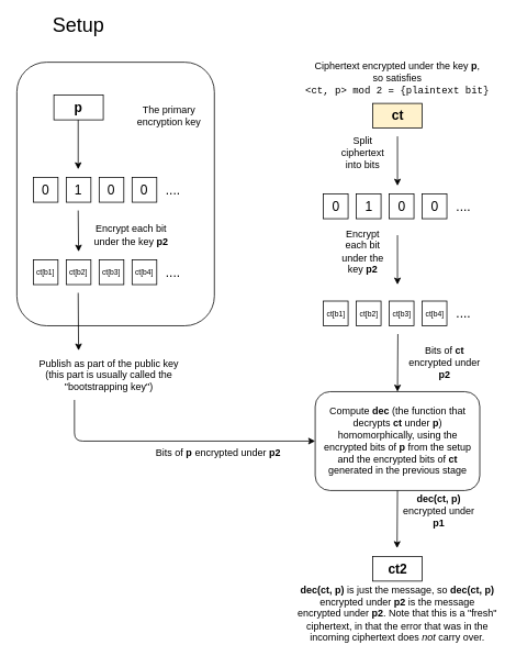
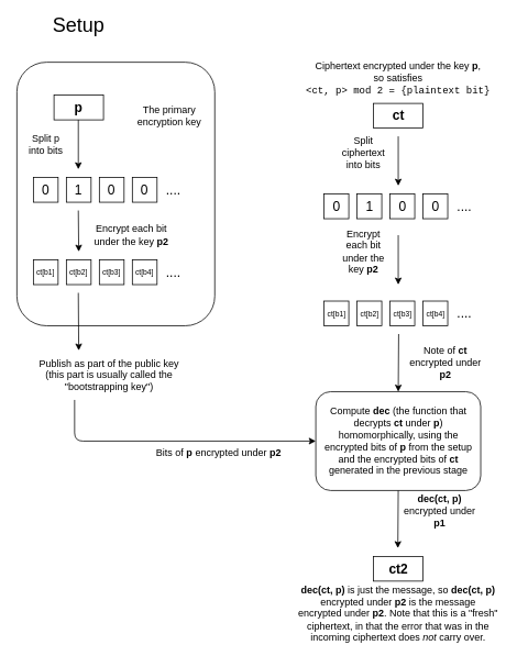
  <mxCell id="0" />
  <mxCell id="1" parent="0" />
- <mxCell id="2" value="&lt;b&gt;&lt;font style=&quot;font-size: 16px&quot;&gt;ct&lt;/font&gt;&lt;/b&gt;" style="rounded=0;whiteSpace=wrap;html=1;fontSize=16;fillColor=#fff2cc;" vertex="1" parent="1"><mxGeometry x="452.5" y="125" width="60" height="30" as="geometry" /></mxCell>
+ <mxCell id="2" value="&lt;b&gt;&lt;font style=&quot;font-size: 16px&quot;&gt;ct&lt;/font&gt;&lt;/b&gt;" style="rounded=0;whiteSpace=wrap;html=1;fontSize=16;" vertex="1" parent="1"><mxGeometry x="452.5" y="125" width="60" height="30" as="geometry" /></mxCell>
  <mxCell id="3" value="Ciphertext encrypted under the key &lt;b&gt;p&lt;/b&gt;,&lt;br&gt;so satisfies&lt;br&gt;&lt;font face=&quot;Courier New&quot;&gt;&amp;lt;ct, p&amp;gt; mod 2 = {plaintext bit}&lt;/font&gt;" style="text;html=1;strokeColor=none;fillColor=none;align=center;verticalAlign=middle;whiteSpace=wrap;rounded=0;" vertex="1" parent="1"><mxGeometry x="360" y="85" width="245" height="20" as="geometry" /></mxCell>
  <mxCell id="4" value="&lt;font style=&quot;font-size: 16px&quot;&gt;0&lt;/font&gt;" style="rounded=0;whiteSpace=wrap;html=1;" vertex="1" parent="1"><mxGeometry x="392.5" y="235" width="30" height="30" as="geometry" /></mxCell>
  <mxCell id="5" value="&lt;font style=&quot;font-size: 16px&quot;&gt;1&lt;/font&gt;" style="rounded=0;whiteSpace=wrap;html=1;" vertex="1" parent="1"><mxGeometry x="432.5" y="235" width="30" height="30" as="geometry" /></mxCell>
  <mxCell id="6" value="&lt;font style=&quot;font-size: 16px&quot;&gt;0&lt;/font&gt;&lt;span style=&quot;color: rgba(0 , 0 , 0 , 0) ; font-family: monospace ; font-size: 0px&quot;&gt;%3CmxGraphModel%3E%3Croot%3E%3CmxCell%20id%3D%220%22%2F%3E%3CmxCell%20id%3D%221%22%20parent%3D%220%22%2F%3E%3CmxCell%20id%3D%222%22%20value%3D%22%26lt%3Bfont%20style%3D%26quot%3Bfont-size%3A%2016px%26quot%3B%26gt%3B1%26lt%3B%2Ffont%26gt%3B%22%20style%3D%22rounded%3D0%3BwhiteSpace%3Dwrap%3Bhtml%3D1%3B%22%20vertex%3D%221%22%20parent%3D%221%22%3E%3CmxGeometry%20x%3D%22200%22%20y%3D%22280%22%20width%3D%2230%22%20height%3D%2230%22%20as%3D%22geometry%22%2F%3E%3C%2FmxCell%3E%3C%2Froot%3E%3C%2FmxGraphModel%3E&lt;/span&gt;" style="rounded=0;whiteSpace=wrap;html=1;" vertex="1" parent="1"><mxGeometry x="472.5" y="235" width="30" height="30" as="geometry" /></mxCell>
  <mxCell id="7" value="&lt;font style=&quot;font-size: 16px&quot;&gt;0&lt;/font&gt;" style="rounded=0;whiteSpace=wrap;html=1;" vertex="1" parent="1"><mxGeometry x="512.5" y="235" width="30" height="30" as="geometry" /></mxCell>
  <mxCell id="8" value="&lt;font style=&quot;font-size: 16px&quot;&gt;....&lt;/font&gt;" style="text;html=1;strokeColor=none;fillColor=none;align=center;verticalAlign=middle;whiteSpace=wrap;rounded=0;" vertex="1" parent="1"><mxGeometry x="552.5" y="240" width="20" height="20" as="geometry" /></mxCell>
  <mxCell id="9" value="" style="endArrow=classic;html=1;" edge="1" parent="1"><mxGeometry width="50" height="50" relative="1" as="geometry"><mxPoint x="482.5" y="165" as="sourcePoint" /><mxPoint x="482.5" y="225" as="targetPoint" /></mxGeometry></mxCell>
  <mxCell id="10" value="Split ciphertext into bits" style="text;html=1;strokeColor=none;fillColor=none;align=center;verticalAlign=middle;whiteSpace=wrap;rounded=0;" vertex="1" parent="1"><mxGeometry x="407.5" y="175" width="65" height="20" as="geometry" /></mxCell>
  <mxCell id="11" value="" style="endArrow=classic;html=1;" edge="1" parent="1"><mxGeometry width="50" height="50" relative="1" as="geometry"><mxPoint x="482.5" y="285" as="sourcePoint" /><mxPoint x="482.5" y="345" as="targetPoint" /></mxGeometry></mxCell>
  <mxCell id="12" value="Encrypt each bit under the key &lt;b&gt;p2&lt;/b&gt;" style="text;html=1;strokeColor=none;fillColor=none;align=center;verticalAlign=middle;whiteSpace=wrap;rounded=0;" vertex="1" parent="1"><mxGeometry x="407.5" y="295" width="65" height="20" as="geometry" /></mxCell>
  <mxCell id="13" value="&lt;font style=&quot;font-size: 9px&quot;&gt;ct[b1]&lt;/font&gt;" style="rounded=0;whiteSpace=wrap;html=1;gradientColor=#ffffff;fillColor=#ffffff;" vertex="1" parent="1"><mxGeometry x="392.5" y="365" width="30" height="30" as="geometry" /></mxCell>
  <mxCell id="14" value="&lt;font style=&quot;font-size: 9px&quot;&gt;ct[b2]&lt;/font&gt;" style="rounded=0;whiteSpace=wrap;html=1;" vertex="1" parent="1"><mxGeometry x="432.5" y="365" width="30" height="30" as="geometry" /></mxCell>
  <mxCell id="15" value="&lt;font style=&quot;font-size: 9px&quot;&gt;ct[b3]&lt;/font&gt;" style="rounded=0;whiteSpace=wrap;html=1;" vertex="1" parent="1"><mxGeometry x="472.5" y="365" width="30" height="30" as="geometry" /></mxCell>
  <mxCell id="16" value="&lt;font style=&quot;font-size: 9px&quot;&gt;ct[b4]&lt;/font&gt;" style="rounded=0;whiteSpace=wrap;html=1;" vertex="1" parent="1"><mxGeometry x="512.5" y="365" width="30" height="30" as="geometry" /></mxCell>
  <mxCell id="17" value="&lt;font style=&quot;font-size: 16px&quot;&gt;....&lt;/font&gt;" style="text;html=1;strokeColor=none;fillColor=none;align=center;verticalAlign=middle;whiteSpace=wrap;rounded=0;" vertex="1" parent="1"><mxGeometry x="552.5" y="370" width="20" height="20" as="geometry" /></mxCell>
  <mxCell id="18" value="" style="rounded=1;whiteSpace=wrap;html=1;fillColor=none;gradientColor=none;" vertex="1" parent="1"><mxGeometry x="20" y="75" width="240" height="320" as="geometry" /></mxCell>
  <mxCell id="19" value="&lt;font style=&quot;font-size: 24px&quot;&gt;Setup&lt;/font&gt;" style="text;html=1;strokeColor=none;fillColor=none;align=center;verticalAlign=middle;whiteSpace=wrap;rounded=0;" vertex="1" parent="1"><mxGeometry x="35" y="20" width="120" height="20" as="geometry" /></mxCell>
  <mxCell id="20" value="&lt;b&gt;&lt;font style=&quot;font-size: 16px&quot;&gt;p&lt;/font&gt;&lt;/b&gt;" style="rounded=0;whiteSpace=wrap;html=1;fontSize=16;" vertex="1" parent="1"><mxGeometry x="65" y="115" width="60" height="30" as="geometry" /></mxCell>
  <mxCell id="21" value="The primary encryption key" style="text;html=1;strokeColor=none;fillColor=none;align=center;verticalAlign=middle;whiteSpace=wrap;rounded=0;" vertex="1" parent="1"><mxGeometry x="155" y="130" width="100" height="20" as="geometry" /></mxCell>
  <mxCell id="22" value="&lt;font style=&quot;font-size: 16px&quot;&gt;0&lt;/font&gt;" style="rounded=0;whiteSpace=wrap;html=1;" vertex="1" parent="1"><mxGeometry x="40" y="215" width="30" height="30" as="geometry" /></mxCell>
  <mxCell id="23" value="&lt;font style=&quot;font-size: 16px&quot;&gt;1&lt;/font&gt;" style="rounded=0;whiteSpace=wrap;html=1;" vertex="1" parent="1"><mxGeometry x="80" y="215" width="30" height="30" as="geometry" /></mxCell>
  <mxCell id="24" value="&lt;font style=&quot;font-size: 16px&quot;&gt;0&lt;/font&gt;&lt;span style=&quot;color: rgba(0 , 0 , 0 , 0) ; font-family: monospace ; font-size: 0px&quot;&gt;%3CmxGraphModel%3E%3Croot%3E%3CmxCell%20id%3D%220%22%2F%3E%3CmxCell%20id%3D%221%22%20parent%3D%220%22%2F%3E%3CmxCell%20id%3D%222%22%20value%3D%22%26lt%3Bfont%20style%3D%26quot%3Bfont-size%3A%2016px%26quot%3B%26gt%3B1%26lt%3B%2Ffont%26gt%3B%22%20style%3D%22rounded%3D0%3BwhiteSpace%3Dwrap%3Bhtml%3D1%3B%22%20vertex%3D%221%22%20parent%3D%221%22%3E%3CmxGeometry%20x%3D%22200%22%20y%3D%22280%22%20width%3D%2230%22%20height%3D%2230%22%20as%3D%22geometry%22%2F%3E%3C%2FmxCell%3E%3C%2Froot%3E%3C%2FmxGraphModel%3E&lt;/span&gt;" style="rounded=0;whiteSpace=wrap;html=1;" vertex="1" parent="1"><mxGeometry x="120" y="215" width="30" height="30" as="geometry" /></mxCell>
  <mxCell id="25" value="&lt;font style=&quot;font-size: 16px&quot;&gt;0&lt;/font&gt;" style="rounded=0;whiteSpace=wrap;html=1;" vertex="1" parent="1"><mxGeometry x="160" y="215" width="30" height="30" as="geometry" /></mxCell>
  <mxCell id="26" value="&lt;font style=&quot;font-size: 16px&quot;&gt;....&lt;/font&gt;" style="text;html=1;strokeColor=none;fillColor=none;align=center;verticalAlign=middle;whiteSpace=wrap;rounded=0;" vertex="1" parent="1"><mxGeometry x="200" y="220" width="20" height="20" as="geometry" /></mxCell>
  <mxCell id="27" value="" style="endArrow=classic;html=1;" edge="1" parent="1"><mxGeometry width="50" height="50" relative="1" as="geometry"><mxPoint x="94.5" y="145" as="sourcePoint" /><mxPoint x="94.5" y="205" as="targetPoint" /></mxGeometry></mxCell>
+ <mxCell id="28" value="Split p into bits" style="text;html=1;strokeColor=none;fillColor=none;align=center;verticalAlign=middle;whiteSpace=wrap;rounded=0;" vertex="1" parent="1"><mxGeometry x="27.5" y="165" width="55" height="20" as="geometry" /></mxCell>
  <mxCell id="29" value="" style="endArrow=classic;html=1;" edge="1" parent="1"><mxGeometry width="50" height="50" relative="1" as="geometry"><mxPoint x="94.5" y="255" as="sourcePoint" /><mxPoint x="95" y="305" as="targetPoint" /></mxGeometry></mxCell>
  <mxCell id="30" value="Encrypt each bit under the key &lt;b&gt;p2&lt;/b&gt;" style="text;html=1;strokeColor=none;fillColor=none;align=center;verticalAlign=middle;whiteSpace=wrap;rounded=0;" vertex="1" parent="1"><mxGeometry x="110" y="275" width="97.5" height="20" as="geometry" /></mxCell>
  <mxCell id="31" value="&lt;font style=&quot;font-size: 9px&quot;&gt;ct[b1]&lt;/font&gt;" style="rounded=0;whiteSpace=wrap;html=1;gradientColor=#ffffff;fillColor=#ffffff;" vertex="1" parent="1"><mxGeometry x="40" y="315" width="30" height="30" as="geometry" /></mxCell>
  <mxCell id="32" value="&lt;font style=&quot;font-size: 9px&quot;&gt;ct[b2]&lt;/font&gt;" style="rounded=0;whiteSpace=wrap;html=1;" vertex="1" parent="1"><mxGeometry x="80" y="315" width="30" height="30" as="geometry" /></mxCell>
  <mxCell id="33" value="&lt;font style=&quot;font-size: 9px&quot;&gt;ct[b3]&lt;/font&gt;" style="rounded=0;whiteSpace=wrap;html=1;" vertex="1" parent="1"><mxGeometry x="120" y="315" width="30" height="30" as="geometry" /></mxCell>
  <mxCell id="34" value="&lt;font style=&quot;font-size: 9px&quot;&gt;ct[b4]&lt;/font&gt;" style="rounded=0;whiteSpace=wrap;html=1;" vertex="1" parent="1"><mxGeometry x="160" y="315" width="30" height="30" as="geometry" /></mxCell>
  <mxCell id="35" value="&lt;font style=&quot;font-size: 16px&quot;&gt;....&lt;/font&gt;" style="text;html=1;strokeColor=none;fillColor=none;align=center;verticalAlign=middle;whiteSpace=wrap;rounded=0;" vertex="1" parent="1"><mxGeometry x="200" y="320" width="20" height="20" as="geometry" /></mxCell>
  <mxCell id="36" value="Compute &lt;b&gt;dec&lt;/b&gt;&amp;nbsp;(the function that decrypts &lt;b&gt;ct&lt;/b&gt; under &lt;b&gt;p&lt;/b&gt;) homomorphically, using the encrypted bits of &lt;b&gt;p&lt;/b&gt; from the setup and the encrypted bits of &lt;b&gt;ct&lt;/b&gt; generated in the previous stage" style="rounded=1;whiteSpace=wrap;html=1;fillColor=none;gradientColor=none;" vertex="1" parent="1"><mxGeometry x="382.5" y="475" width="200" height="120" as="geometry" /></mxCell>
  <mxCell id="37" value="" style="endArrow=classic;html=1;" edge="1" parent="1"><mxGeometry width="50" height="50" relative="1" as="geometry"><mxPoint x="94.5" y="355" as="sourcePoint" /><mxPoint x="95" y="425" as="targetPoint" /></mxGeometry></mxCell>
  <mxCell id="38" value="Publish as part of the public key&lt;br&gt;(this part is usually called the &quot;bootstrapping key&quot;)" style="text;html=1;strokeColor=none;fillColor=none;align=center;verticalAlign=middle;whiteSpace=wrap;rounded=0;" vertex="1" parent="1"><mxGeometry x="27.5" y="445" width="207.5" height="20" as="geometry" /></mxCell>
  <mxCell id="39" value="" style="endArrow=classic;html=1;entryX=0.5;entryY=0;entryDx=0;entryDy=0;" edge="1" parent="1" target="36"><mxGeometry width="50" height="50" relative="1" as="geometry"><mxPoint x="483" y="405" as="sourcePoint" /><mxPoint x="530" y="355" as="targetPoint" /></mxGeometry></mxCell>
  <mxCell id="40" value="" style="endArrow=classic;html=1;entryX=0;entryY=0.5;entryDx=0;entryDy=0;edgeStyle=orthogonalEdgeStyle;" edge="1" parent="1" target="36"><mxGeometry width="50" height="50" relative="1" as="geometry"><mxPoint x="90" y="485" as="sourcePoint" /><mxPoint x="230" y="545" as="targetPoint" /><Array as="points"><mxPoint x="90" y="535" /></Array></mxGeometry></mxCell>
  <mxCell id="41" value="" style="endArrow=classic;html=1;entryX=0.5;entryY=0;entryDx=0;entryDy=0;" edge="1" parent="1"><mxGeometry width="50" height="50" relative="1" as="geometry"><mxPoint x="482.5" y="595" as="sourcePoint" /><mxPoint x="482" y="665" as="targetPoint" /></mxGeometry></mxCell>
  <mxCell id="42" value="&lt;b&gt;&lt;font style=&quot;font-size: 16px&quot;&gt;ct2&lt;/font&gt;&lt;/b&gt;" style="rounded=0;whiteSpace=wrap;html=1;fontSize=16;" vertex="1" parent="1"><mxGeometry x="452.5" y="675" width="60" height="30" as="geometry" /></mxCell>
  <mxCell id="43" value="&lt;b&gt;dec(ct, p) &lt;/b&gt;is just the message, so &lt;b&gt;dec(ct, p)&lt;/b&gt; encrypted under &lt;b&gt;p2&lt;/b&gt; is the message encrypted under &lt;b&gt;p2&lt;/b&gt;. Note that this is a &quot;fresh&quot; ciphertext, in that the error that was in the incoming ciphertext does &lt;i&gt;not&lt;/i&gt;&amp;nbsp;carry over." style="text;html=1;strokeColor=none;fillColor=none;align=center;verticalAlign=middle;whiteSpace=wrap;rounded=0;" vertex="1" parent="1"><mxGeometry x="360" y="735" width="245" height="20" as="geometry" /></mxCell>
- <mxCell id="44" value="Bits of &lt;b&gt;ct&lt;/b&gt; encrypted under &lt;b&gt;p2&lt;/b&gt;" style="text;html=1;strokeColor=none;fillColor=none;align=center;verticalAlign=middle;whiteSpace=wrap;rounded=0;" vertex="1" parent="1"><mxGeometry x="490" y="435" width="100" height="10" as="geometry" /></mxCell>
+ <mxCell id="44" value="Note of &lt;b&gt;ct&lt;/b&gt; encrypted under &lt;b&gt;p2&lt;/b&gt;" style="text;html=1;strokeColor=none;fillColor=none;align=center;verticalAlign=middle;whiteSpace=wrap;rounded=0;" vertex="1" parent="1"><mxGeometry x="490" y="435" width="100" height="10" as="geometry" /></mxCell>
  <mxCell id="45" value="Bits of &lt;b&gt;p&lt;/b&gt; encrypted under &lt;b&gt;p2&lt;/b&gt;" style="text;html=1;strokeColor=none;fillColor=none;align=center;verticalAlign=middle;whiteSpace=wrap;rounded=0;" vertex="1" parent="1"><mxGeometry x="170" y="545" width="190" height="10" as="geometry" /></mxCell>
  <mxCell id="46" value="&lt;b&gt;dec(ct, p) &lt;/b&gt;encrypted under &lt;b&gt;p1&lt;/b&gt;" style="text;html=1;strokeColor=none;fillColor=none;align=center;verticalAlign=middle;whiteSpace=wrap;rounded=0;" vertex="1" parent="1"><mxGeometry x="482.5" y="615" width="100" height="10" as="geometry" /></mxCell>
